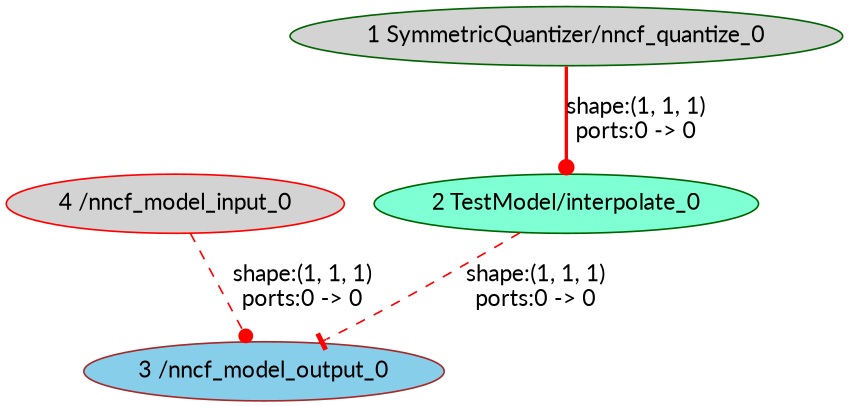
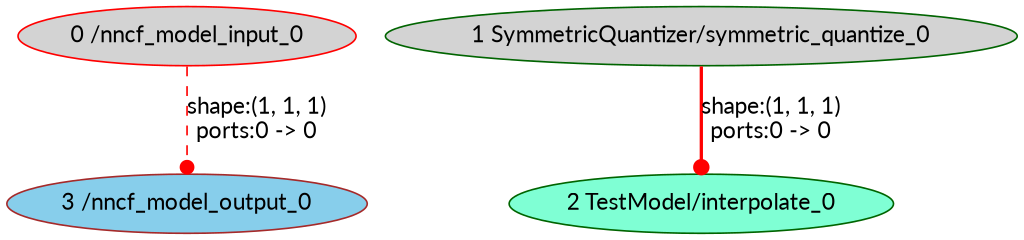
  strict digraph {
    fontname=Lato
    node [color=darkgreen fillcolor=lightgrey fontname=Lato style=filled]
    edge [arrowhead=dot color=red fontname=Lato style=dashed]
-   "0 /nncf_model_input_0" [color=red type=nncf_model_input label="4 /nncf_model_input_0"]
+   "0 /nncf_model_input_0" [color=red type=nncf_model_input]
    "3 /nncf_model_output_0" [color=brown fillcolor=skyblue type=nncf_model_output]
-   "1 SymmetricQuantizer/symmetric_quantize_0" [type=symmetric_quantize label="1 SymmetricQuantizer/nncf_quantize_0"]
+   "1 SymmetricQuantizer/symmetric_quantize_0" [type=symmetric_quantize]
    "2 TestModel/interpolate_0" [fillcolor=aquamarine type=interpolate]
    "0 /nncf_model_input_0" -> "3 /nncf_model_output_0" [label="shape:(1, 1, 1)\nports:0 -> 0"]
    "1 SymmetricQuantizer/symmetric_quantize_0" -> "2 TestModel/interpolate_0" [label="shape:(1, 1, 1)\nports:0 -> 0" style=bold]
-   "2 TestModel/interpolate_0" -> "3 /nncf_model_output_0" [arrowhead=tee label="shape:(1, 1, 1)\nports:0 -> 0"]
  }
